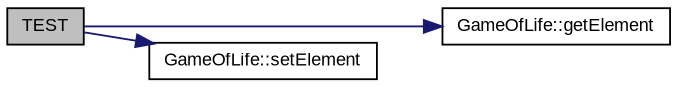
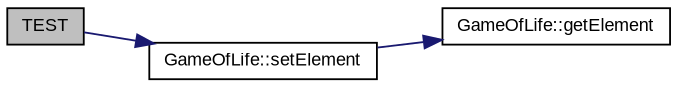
  digraph {
    fontname="Liberation Sans"
    rankdir=LR
    node [color=black fillcolor=white fontname="Liberation Sans" fontsize=10 shape=record style=filled]
    edge [color=midnightblue fontname="Liberation Sans" fontsize=10 labelfontname=Helvetica labelfontsize=10 style=solid]
    n1 [fillcolor=grey75 fontcolor=black height=0.2 label=TEST width=0.4]
    n2 [height=0.2 label="GameOfLife::getElement" width=0.4]
    n3 [height=0.2 label="GameOfLife::setElement" width=0.4]
-   n1 -> n2
+   n3 -> n2
    n1 -> n3
  }
